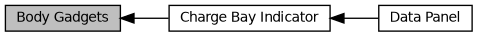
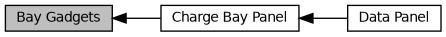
  digraph {
    rankdir=LR
    node [color=black fillcolor=white fontname=Helvetica fontsize=10 shape=box style=filled]
    edge [dir=back fontname=Helvetica fontsize=10 labelfontname=Helvetica labelfontsize=10 shape=plaintext style=solid]
-   n1 [fillcolor=grey75 fontcolor=black height=0.2 label="Body Gadgets" width=0.4]
-   n2 [height=0.2 label="Charge Bay Indicator" width=0.4]
+   n1 [fillcolor=grey75 fontcolor=black height=0.2 label="Bay Gadgets" width=0.4]
+   n2 [height=0.2 label="Charge Bay Panel" width=0.4]
    n3 [height=0.2 label="Data Panel" width=0.4]
    n1 -> n2
    n2 -> n3
  }
